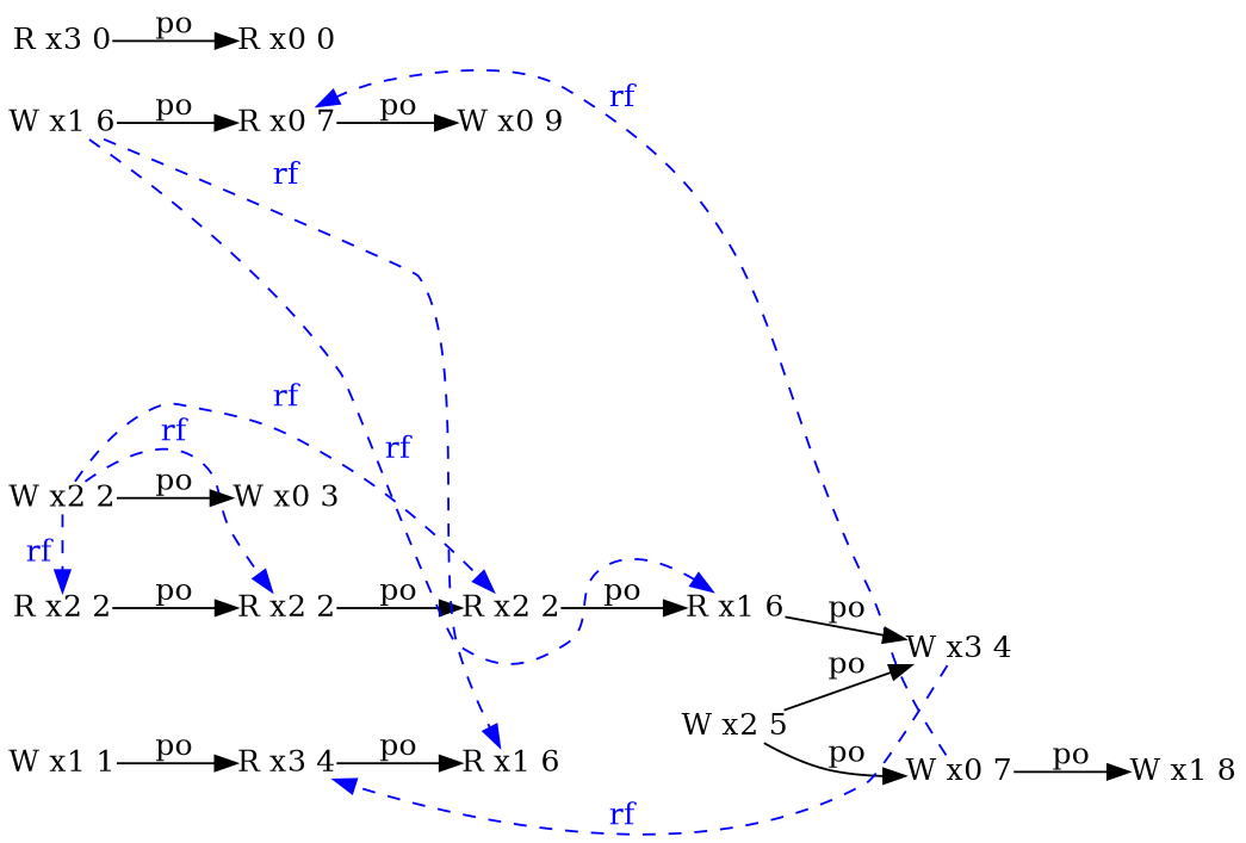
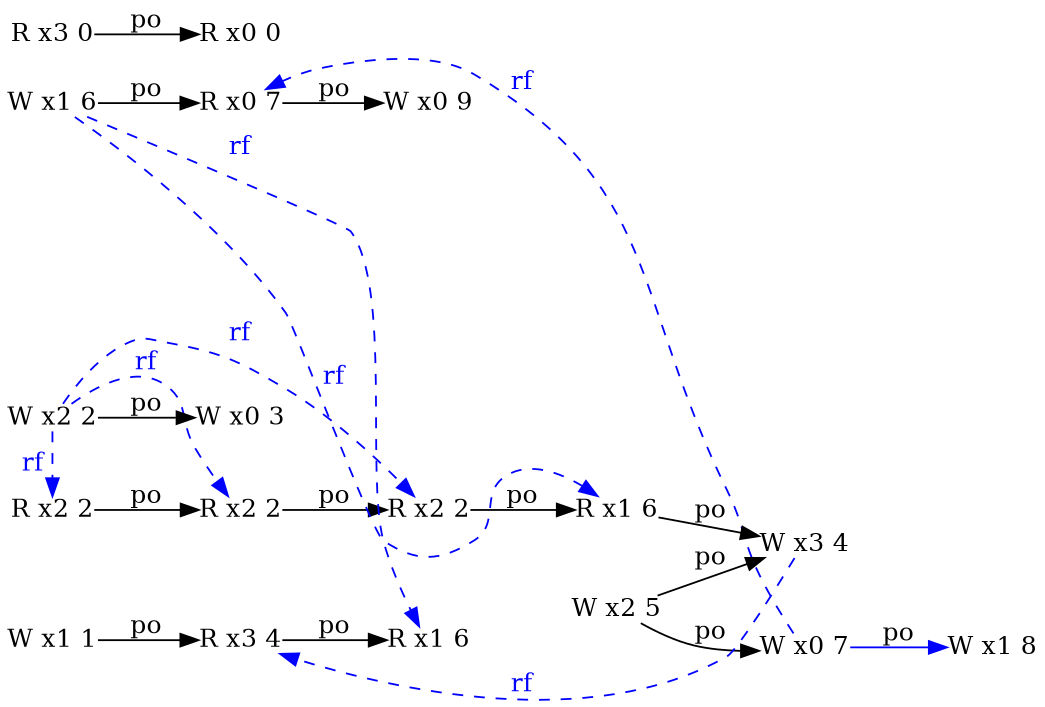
  digraph {
    rankdir=LR
    node [idx=1 loc=0 shape=plain th=2 type=W]
    n1 [idx=6 label="W x0 7"]
    n2 [idx=7 label="W x1 8" loc=1]
    n3 [idx=3 label="R x0 7" th=3 type=R]
    n4 [idx=4 label="W x0 9" th=3]
    n5 [idx=2 label="R x1 6" loc=1 th=0 type=R]
    n6 [label="R x3 4" loc=3 th=0 type=R]
    n7 [idx=0 label="W x2 2" loc=2 th=1]
    n8 [idx=2 label="R x2 2" loc=2 type=R]
    n9 [idx=0 label="R x2 2" loc=2 type=R]
    n10 [label="R x2 2" loc=2 type=R]
    n11 [label="W x0 3" th=1]
    n12 [idx=3 label="R x1 6" loc=1 type=R]
    n13 [label="R x0 0" th=3 type=R]
    n14 [idx=2 label="W x1 6" loc=1 th=3]
    n15 [idx=5 label="W x2 5" loc=2]
    n16 [idx=4 label="W x3 4" loc=3]
    n17 [idx=0 label="W x1 1" loc=1 th=0]
    n18 [idx=0 label="R x3 0" loc=3 th=3 type=R]
-   n1 -> n2 [label=po]
+   n1 -> n2 [label=po color=blue]
    n1 -> n3 [color=blue constraint=false fontcolor=blue from_idx=6 from_th=2 label=rf style=dashed to_idx=3 to_th=3]
    n3 -> n4 [label=po]
    n6 -> n5 [label=po]
    n7 -> n8 [color=blue constraint=false fontcolor=blue from_idx=0 from_th=1 label=rf style=dashed to_idx=2 to_th=2]
    n7 -> n9 [color=blue constraint=false fontcolor=blue from_idx=0 from_th=1 label=rf style=dashed to_idx=0 to_th=2]
    n7 -> n10 [color=blue constraint=false fontcolor=blue from_idx=0 from_th=1 label=rf style=dashed to_idx=1 to_th=2]
    n7 -> n11 [label=po]
    n8 -> n12 [label=po]
    n9 -> n10 [label=po]
    n10 -> n8 [label=po]
    n12 -> n16 [label=po]
    n14 -> n3 [label=po]
    n14 -> n5 [color=blue constraint=false fontcolor=blue from_idx=2 from_th=3 label=rf style=dashed to_idx=2 to_th=0]
    n14 -> n12 [color=blue constraint=false fontcolor=blue from_idx=2 from_th=3 label=rf style=dashed to_idx=3 to_th=2]
    n15 -> n1 [label=po]
    n15 -> n16 [label=po]
    n16 -> n6 [color=blue constraint=false fontcolor=blue from_idx=4 from_th=2 label=rf style=dashed to_idx=1 to_th=0]
    n17 -> n6 [label=po]
    n18 -> n13 [label=po]
  }
